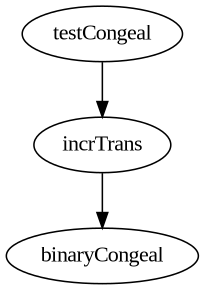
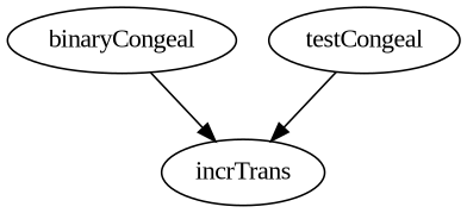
  digraph {
    fontname="Liberation Serif"
    node [fontname="Liberation Serif"]
    edge [fontname="Liberation Serif"]
    binaryCongeal
    incrTrans
    testCongeal
-   incrTrans -> binaryCongeal
+   binaryCongeal -> incrTrans
    testCongeal -> incrTrans
  }
